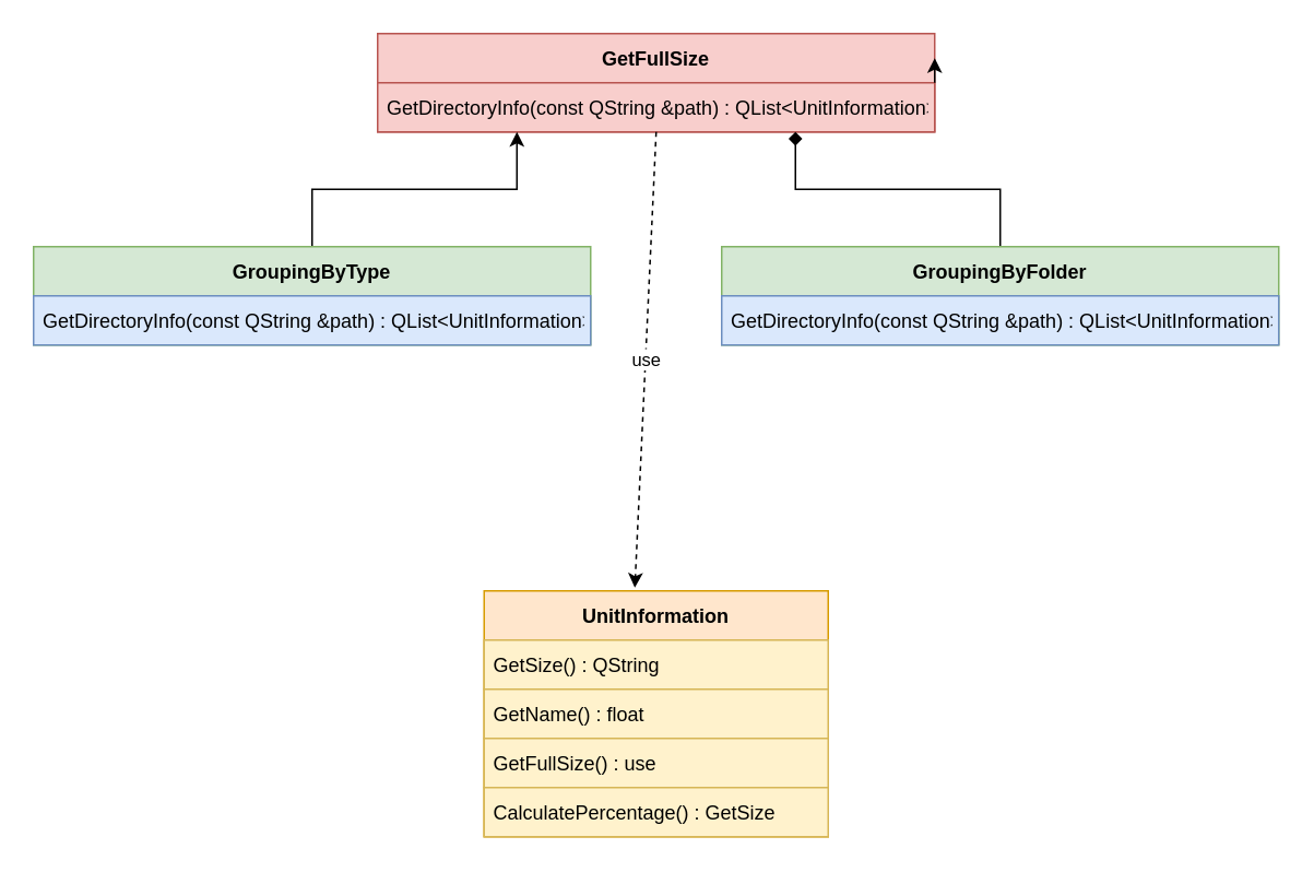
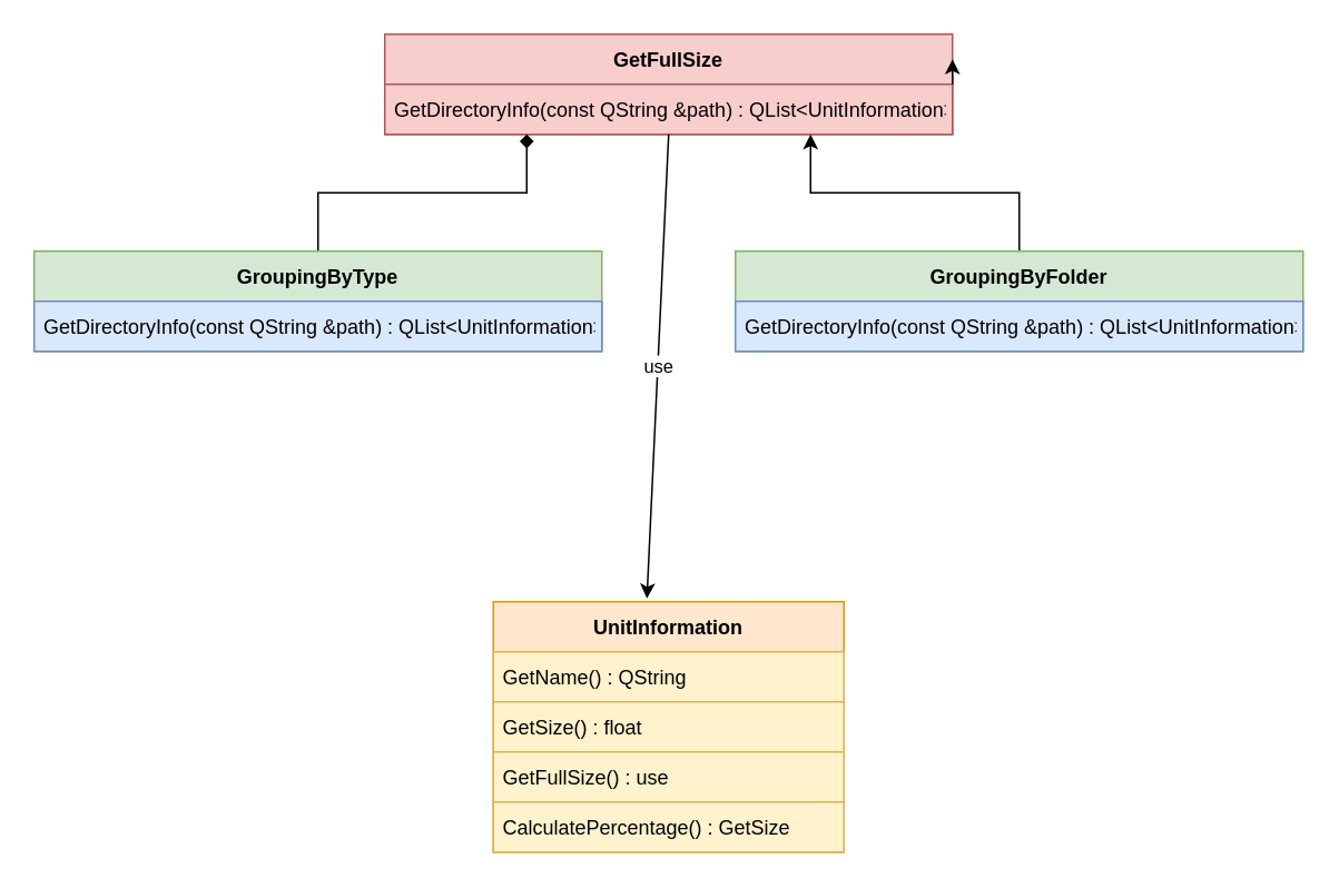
  <mxCell id="0" />
  <mxCell id="1" parent="0" />
  <mxCell id="2" value="GetFullSize" style="swimlane;fontStyle=1;childLayout=stackLayout;horizontal=1;startSize=30;horizontalStack=0;resizeParent=1;resizeParentMax=0;resizeLast=0;collapsible=1;marginBottom=0;fillColor=#f8cecc;strokeColor=#b85450;" parent="1" vertex="1"><mxGeometry x="230" y="20" width="340" height="60" as="geometry" /></mxCell>
  <mxCell id="3" value="GetDirectoryInfo(const QString &amp;path) : QList&lt;UnitInformation&gt; " style="text;strokeColor=#b85450;fillColor=#f8cecc;align=left;verticalAlign=middle;spacingLeft=4;spacingRight=4;overflow=hidden;points=[[0,0.5],[1,0.5]];portConstraint=eastwest;rotatable=0;" parent="2" vertex="1"><mxGeometry y="30" width="340" height="30" as="geometry" /></mxCell>
  <mxCell id="4" style="edgeStyle=orthogonalEdgeStyle;rounded=0;orthogonalLoop=1;jettySize=auto;html=1;exitX=1;exitY=0.5;exitDx=0;exitDy=0;entryX=1;entryY=0.25;entryDx=0;entryDy=0;fontColor=#000000;" parent="1" source="2" target="2" edge="1"><mxGeometry relative="1" as="geometry" /></mxCell>
- <mxCell id="5" style="edgeStyle=orthogonalEdgeStyle;rounded=0;orthogonalLoop=1;jettySize=auto;html=1;entryX=0.25;entryY=1;entryDx=0;entryDy=0;fontColor=#000000;" parent="1" source="6" target="2" edge="1"><mxGeometry relative="1" as="geometry" /></mxCell>
+ <mxCell id="5" style="edgeStyle=orthogonalEdgeStyle;rounded=0;orthogonalLoop=1;jettySize=auto;html=1;entryX=0.25;entryY=1;entryDx=0;entryDy=0;fontColor=#000000;endArrow=diamond;" parent="1" source="6" target="2" edge="1"><mxGeometry relative="1" as="geometry" /></mxCell>
  <mxCell id="6" value="GroupingByType" style="swimlane;fontStyle=1;childLayout=stackLayout;horizontal=1;startSize=30;horizontalStack=0;resizeParent=1;resizeParentMax=0;resizeLast=0;collapsible=1;marginBottom=0;fillColor=#d5e8d4;strokeColor=#82b366;" parent="1" vertex="1"><mxGeometry x="20" y="150" width="340" height="60" as="geometry" /></mxCell>
  <mxCell id="7" value="GetDirectoryInfo(const QString &amp;path) : QList&lt;UnitInformation&gt; " style="text;strokeColor=#6c8ebf;fillColor=#dae8fc;align=left;verticalAlign=middle;spacingLeft=4;spacingRight=4;overflow=hidden;points=[[0,0.5],[1,0.5]];portConstraint=eastwest;rotatable=0;" parent="6" vertex="1"><mxGeometry y="30" width="340" height="30" as="geometry" /></mxCell>
- <mxCell id="8" style="edgeStyle=orthogonalEdgeStyle;rounded=0;orthogonalLoop=1;jettySize=auto;html=1;exitX=0.5;exitY=0;exitDx=0;exitDy=0;entryX=0.75;entryY=1;entryDx=0;entryDy=0;fontColor=#000000;endArrow=diamond;" parent="1" source="9" target="2" edge="1"><mxGeometry relative="1" as="geometry" /></mxCell>
+ <mxCell id="8" style="edgeStyle=orthogonalEdgeStyle;rounded=0;orthogonalLoop=1;jettySize=auto;html=1;exitX=0.5;exitY=0;exitDx=0;exitDy=0;entryX=0.75;entryY=1;entryDx=0;entryDy=0;fontColor=#000000;" parent="1" source="9" target="2" edge="1"><mxGeometry relative="1" as="geometry" /></mxCell>
  <mxCell id="9" value="GroupingByFolder" style="swimlane;fontStyle=1;childLayout=stackLayout;horizontal=1;startSize=30;horizontalStack=0;resizeParent=1;resizeParentMax=0;resizeLast=0;collapsible=1;marginBottom=0;fillColor=#d5e8d4;strokeColor=#82b366;" parent="1" vertex="1"><mxGeometry x="440" y="150" width="340" height="60" as="geometry" /></mxCell>
  <mxCell id="10" value="GetDirectoryInfo(const QString &amp;path) : QList&lt;UnitInformation&gt; " style="text;strokeColor=#6c8ebf;fillColor=#dae8fc;align=left;verticalAlign=middle;spacingLeft=4;spacingRight=4;overflow=hidden;points=[[0,0.5],[1,0.5]];portConstraint=eastwest;rotatable=0;" parent="9" vertex="1"><mxGeometry y="30" width="340" height="30" as="geometry" /></mxCell>
  <mxCell id="11" value="UnitInformation" style="swimlane;fontStyle=1;childLayout=stackLayout;horizontal=1;startSize=30;horizontalStack=0;resizeParent=1;resizeParentMax=0;resizeLast=0;collapsible=1;marginBottom=0;fillColor=#ffe6cc;strokeColor=#d79b00;" parent="1" vertex="1"><mxGeometry x="295" y="360" width="210" height="150" as="geometry"><mxRectangle x="140" y="310" width="120" height="30" as="alternateBounds" /></mxGeometry></mxCell>
- <mxCell id="12" value="GetSize() : QString" style="text;strokeColor=#d6b656;fillColor=#fff2cc;align=left;verticalAlign=middle;spacingLeft=4;spacingRight=4;overflow=hidden;points=[[0,0.5],[1,0.5]];portConstraint=eastwest;rotatable=0;" parent="11" vertex="1"><mxGeometry y="30" width="210" height="30" as="geometry" /></mxCell>
- <mxCell id="13" value="GetName() : float" style="text;strokeColor=#d6b656;fillColor=#fff2cc;align=left;verticalAlign=middle;spacingLeft=4;spacingRight=4;overflow=hidden;points=[[0,0.5],[1,0.5]];portConstraint=eastwest;rotatable=0;" parent="11" vertex="1"><mxGeometry y="60" width="210" height="30" as="geometry" /></mxCell>
+ <mxCell id="12" value="GetName() : QString" style="text;strokeColor=#d6b656;fillColor=#fff2cc;align=left;verticalAlign=middle;spacingLeft=4;spacingRight=4;overflow=hidden;points=[[0,0.5],[1,0.5]];portConstraint=eastwest;rotatable=0;" parent="11" vertex="1"><mxGeometry y="30" width="210" height="30" as="geometry" /></mxCell>
+ <mxCell id="13" value="GetSize() : float" style="text;strokeColor=#d6b656;fillColor=#fff2cc;align=left;verticalAlign=middle;spacingLeft=4;spacingRight=4;overflow=hidden;points=[[0,0.5],[1,0.5]];portConstraint=eastwest;rotatable=0;" parent="11" vertex="1"><mxGeometry y="60" width="210" height="30" as="geometry" /></mxCell>
  <mxCell id="14" value="GetFullSize() : use" style="text;strokeColor=#d6b656;fillColor=#fff2cc;align=left;verticalAlign=middle;spacingLeft=4;spacingRight=4;overflow=hidden;points=[[0,0.5],[1,0.5]];portConstraint=eastwest;rotatable=0;" parent="11" vertex="1"><mxGeometry y="90" width="210" height="30" as="geometry" /></mxCell>
  <mxCell id="15" value="CalculatePercentage() : GetSize" style="text;strokeColor=#d6b656;fillColor=#fff2cc;align=left;verticalAlign=middle;spacingLeft=4;spacingRight=4;overflow=hidden;points=[[0,0.5],[1,0.5]];portConstraint=eastwest;rotatable=0;" parent="11" vertex="1"><mxGeometry y="120" width="210" height="30" as="geometry" /></mxCell>
- <mxCell id="16" value="" style="endArrow=classic;html=1;rounded=0;fontColor=#000000;exitX=0.5;exitY=1;exitDx=0;exitDy=0;entryX=0.438;entryY=-0.013;entryDx=0;entryDy=0;entryPerimeter=0;dashed=1;" parent="1" edge="1" target="11" source="2"><mxGeometry relative="1" as="geometry"><mxPoint x="190" y="230" as="sourcePoint" /><mxPoint x="340" y="350" as="targetPoint" /></mxGeometry></mxCell>
+ <mxCell id="16" value="" style="endArrow=classic;html=1;rounded=0;fontColor=#000000;exitX=0.5;exitY=1;exitDx=0;exitDy=0;entryX=0.438;entryY=-0.013;entryDx=0;entryDy=0;entryPerimeter=0;" parent="1" edge="1" target="11" source="2"><mxGeometry relative="1" as="geometry"><mxPoint x="190" y="230" as="sourcePoint" /><mxPoint x="340" y="350" as="targetPoint" /></mxGeometry></mxCell>
  <mxCell id="17" value="use" style="edgeLabel;resizable=0;html=1;align=center;verticalAlign=middle;fontColor=#000000;" parent="16" connectable="0" vertex="1"><mxGeometry relative="1" as="geometry" /></mxCell>
